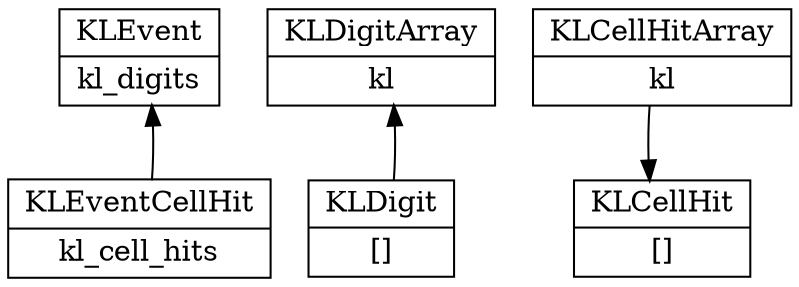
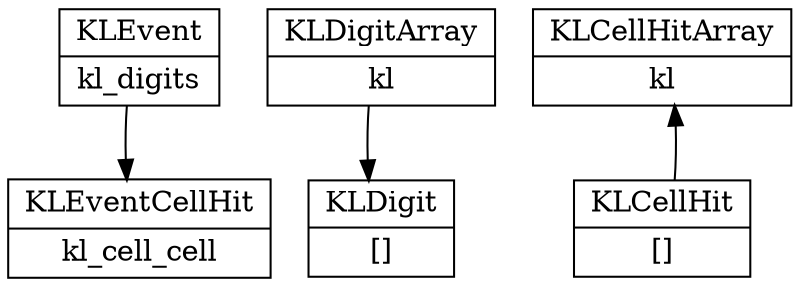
  digraph {
    node [shape=record]
    n1 [label="{KLEvent|kl_digits}"]
-   n2 [label="{KLEventCellHit|kl_cell_hits}"]
+   n2 [label="{KLEventCellHit|kl_cell_cell}"]
    n3 [label="{KLDigitArray|kl}"]
    n4 [label="{KLDigit|[]}"]
    n5 [label="{KLCellHitArray|kl}"]
    n6 [label="{KLCellHit|[]}"]
-   n2 -> n1
-   n4 -> n3
-   n5 -> n6
+   n1 -> n2
+   n3 -> n4
+   n6 -> n5
  }
